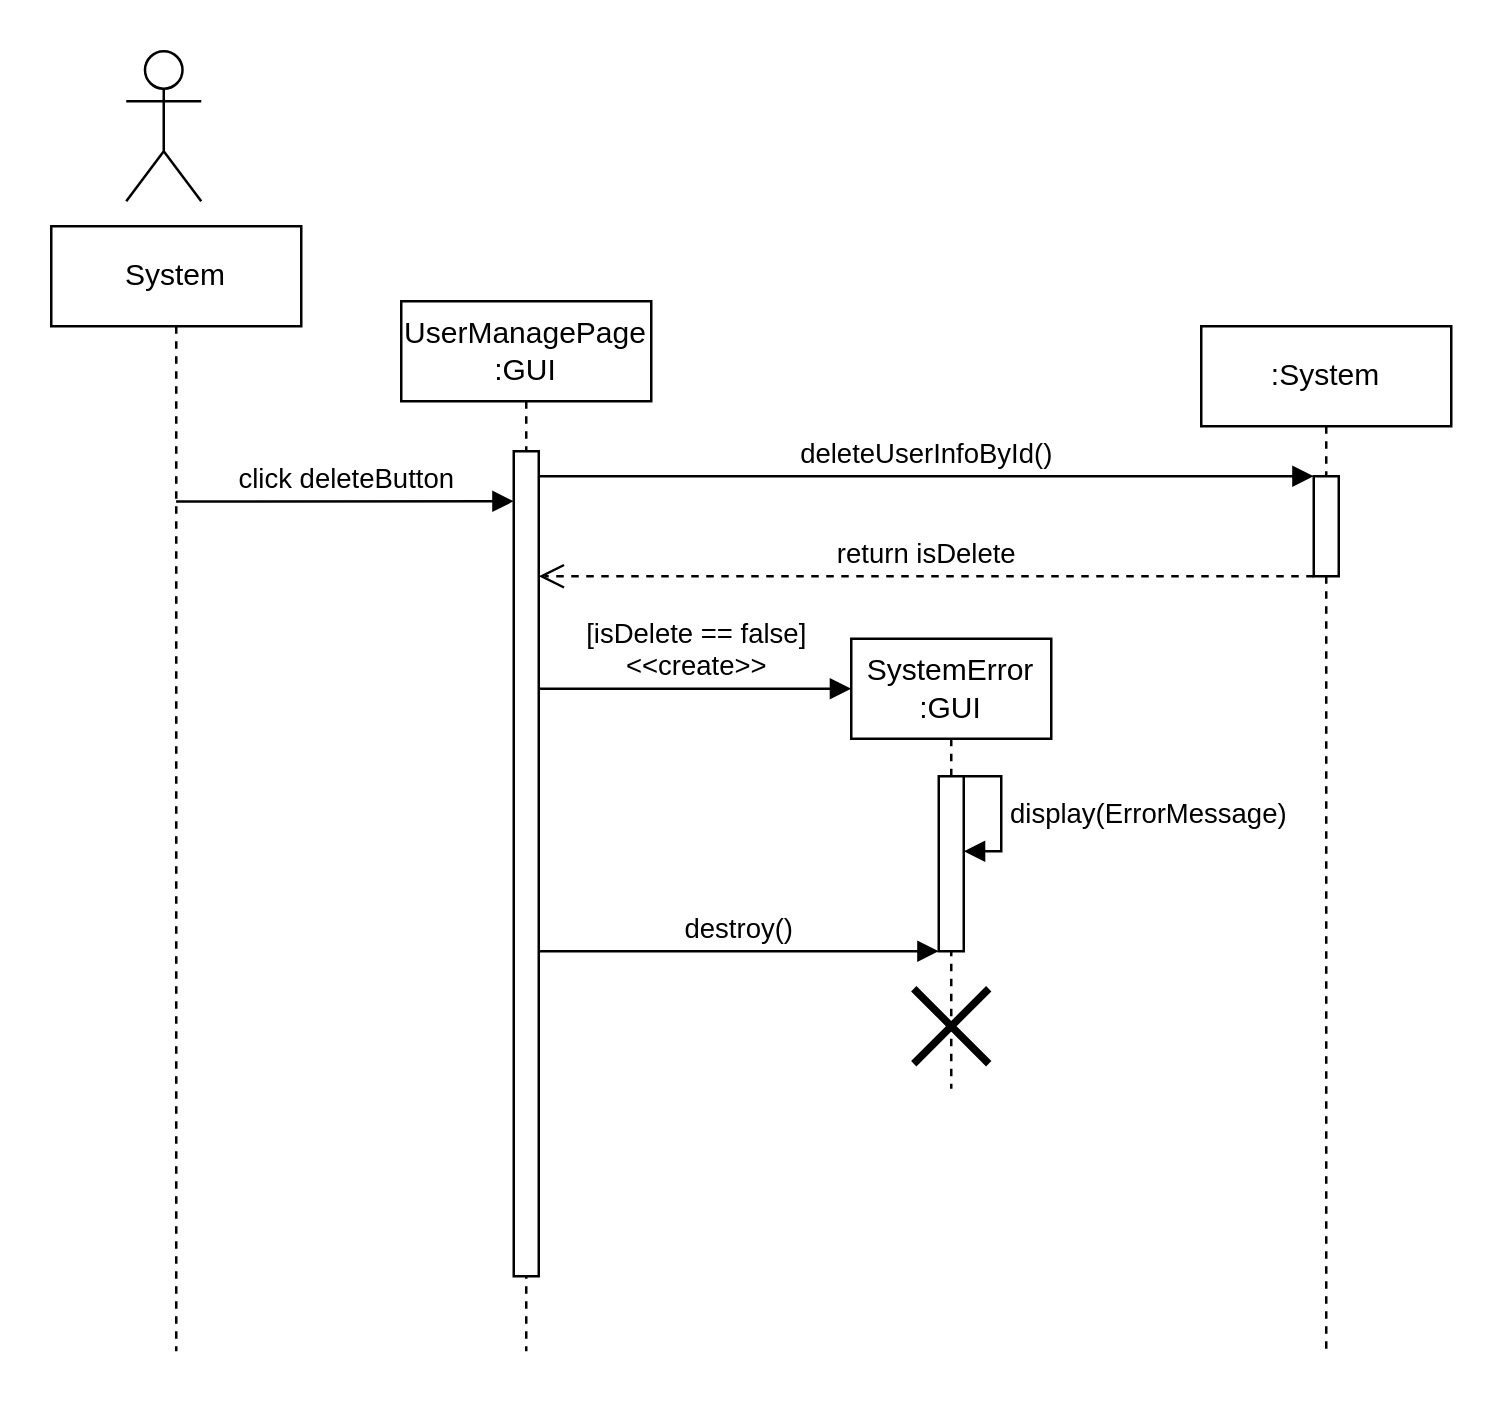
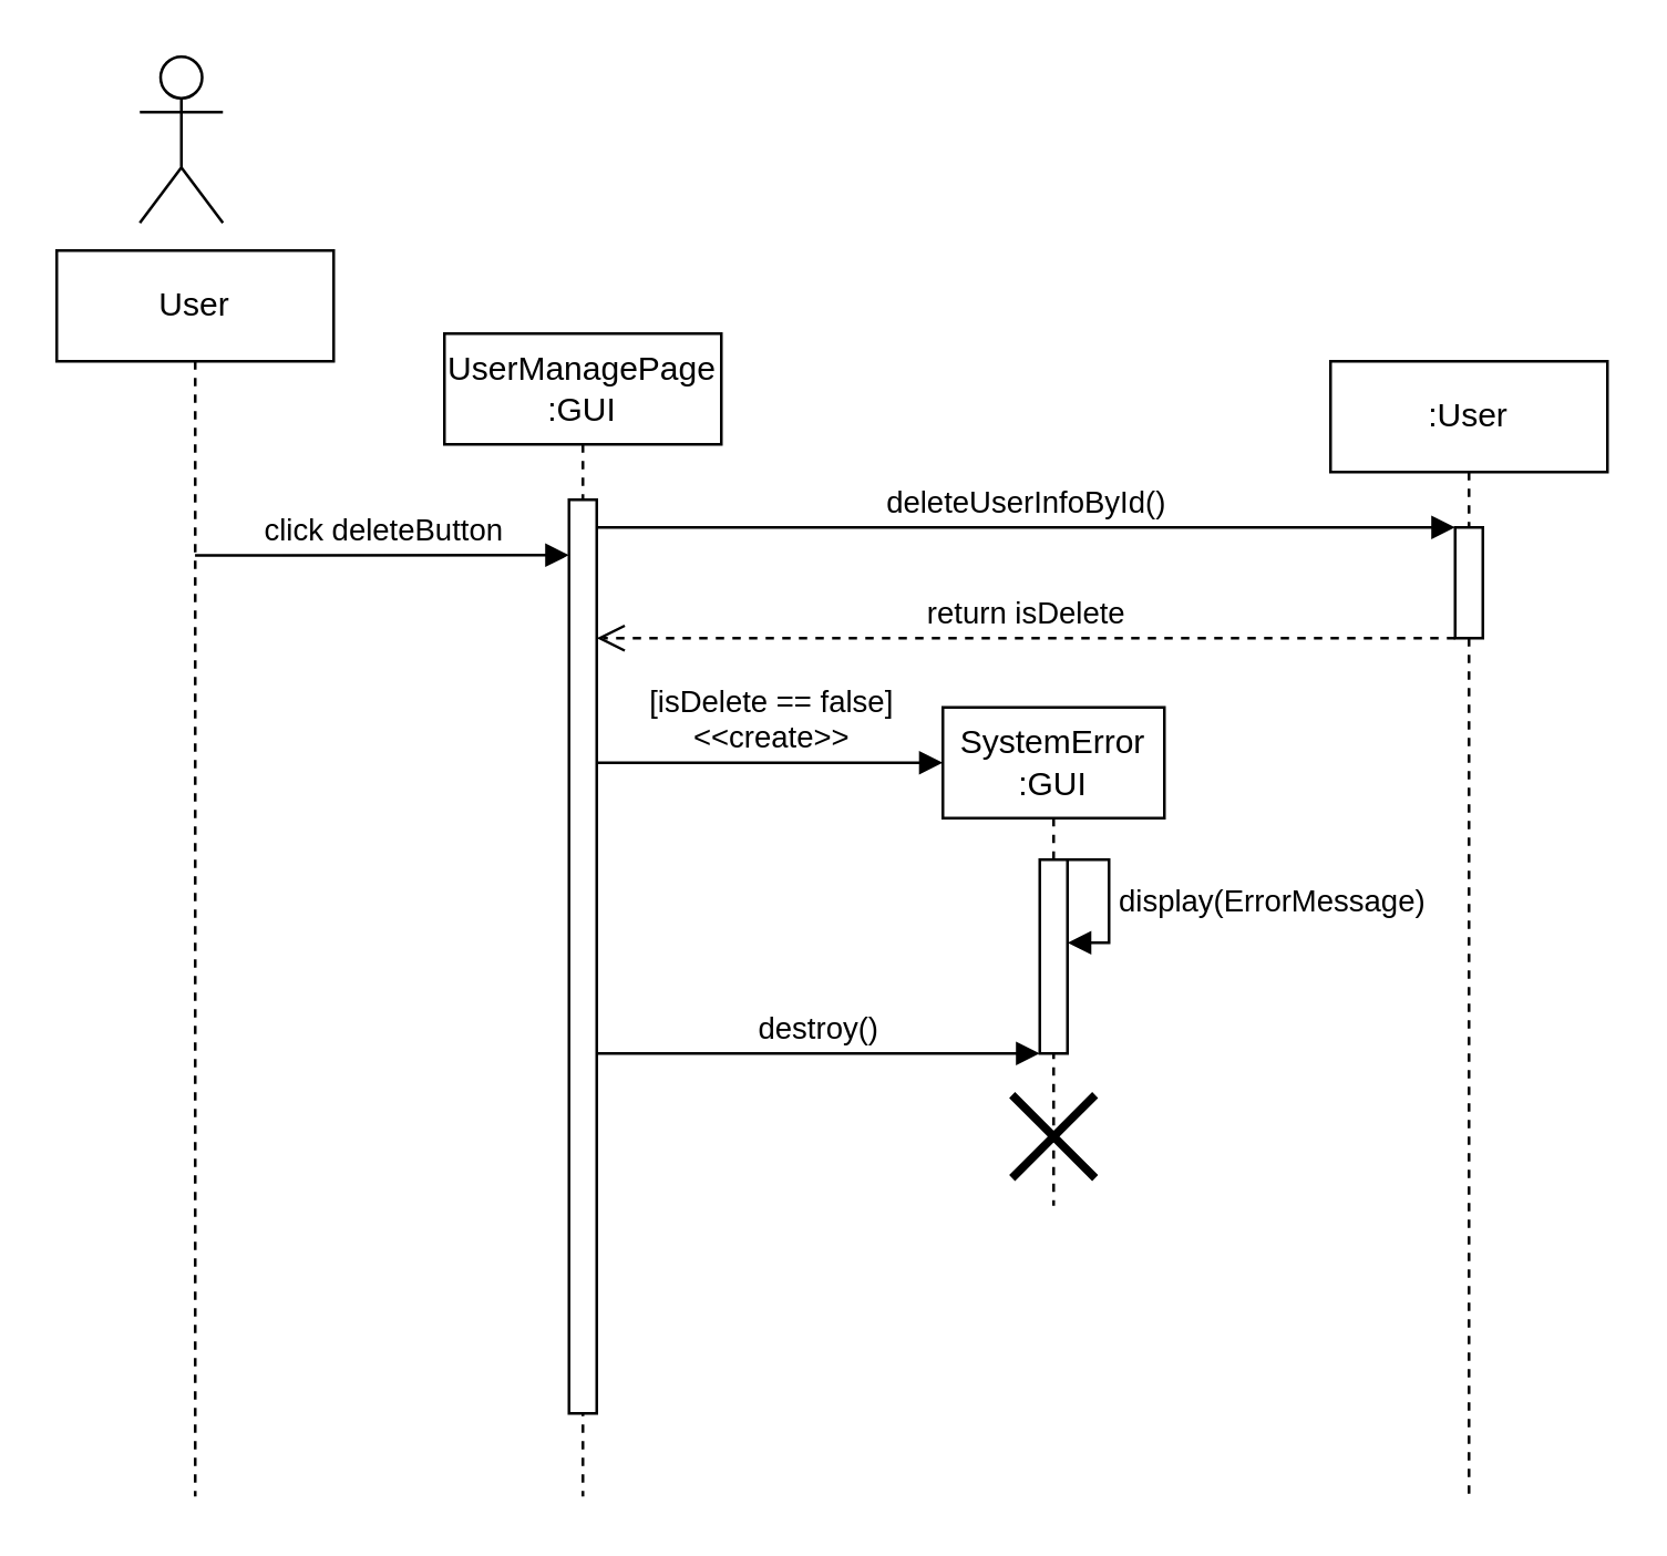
  <mxCell id="0" />
  <mxCell id="1" parent="0" />
  <mxCell id="2" value="" style="shape=umlActor;verticalLabelPosition=bottom;verticalAlign=top;html=1;" vertex="1" parent="1"><mxGeometry x="50" y="20" width="30" height="60" as="geometry" /></mxCell>
- <mxCell id="3" value="System" style="shape=umlLifeline;perimeter=lifelinePerimeter;whiteSpace=wrap;html=1;container=1;dropTarget=0;collapsible=0;recursiveResize=0;outlineConnect=0;portConstraint=eastwest;newEdgeStyle={&quot;edgeStyle&quot;:&quot;elbowEdgeStyle&quot;,&quot;elbow&quot;:&quot;vertical&quot;,&quot;curved&quot;:0,&quot;rounded&quot;:0};" vertex="1" parent="1"><mxGeometry x="20" y="90" width="100" height="450" as="geometry" /></mxCell>
+ <mxCell id="3" value="User" style="shape=umlLifeline;perimeter=lifelinePerimeter;whiteSpace=wrap;html=1;container=1;dropTarget=0;collapsible=0;recursiveResize=0;outlineConnect=0;portConstraint=eastwest;newEdgeStyle={&quot;edgeStyle&quot;:&quot;elbowEdgeStyle&quot;,&quot;elbow&quot;:&quot;vertical&quot;,&quot;curved&quot;:0,&quot;rounded&quot;:0};" vertex="1" parent="1"><mxGeometry x="20" y="90" width="100" height="450" as="geometry" /></mxCell>
  <mxCell id="4" value="UserManagePage&lt;br&gt;:GUI" style="shape=umlLifeline;perimeter=lifelinePerimeter;whiteSpace=wrap;html=1;container=1;dropTarget=0;collapsible=0;recursiveResize=0;outlineConnect=0;portConstraint=eastwest;newEdgeStyle={&quot;edgeStyle&quot;:&quot;elbowEdgeStyle&quot;,&quot;elbow&quot;:&quot;vertical&quot;,&quot;curved&quot;:0,&quot;rounded&quot;:0};" vertex="1" parent="1"><mxGeometry x="160" y="120" width="100" height="420" as="geometry" /></mxCell>
  <mxCell id="5" value="" style="html=1;points=[];perimeter=orthogonalPerimeter;outlineConnect=0;targetShapes=umlLifeline;portConstraint=eastwest;newEdgeStyle={&quot;edgeStyle&quot;:&quot;elbowEdgeStyle&quot;,&quot;elbow&quot;:&quot;vertical&quot;,&quot;curved&quot;:0,&quot;rounded&quot;:0};" vertex="1" parent="4"><mxGeometry x="45" y="60" width="10" height="330" as="geometry" /></mxCell>
  <mxCell id="6" value="click deleteButton" style="html=1;verticalAlign=bottom;endArrow=block;edgeStyle=elbowEdgeStyle;elbow=vertical;curved=0;rounded=0;" edge="1" parent="1"><mxGeometry width="80" relative="1" as="geometry"><mxPoint x="69.929" y="200.136" as="sourcePoint" /><mxPoint x="205" y="200.136" as="targetPoint" /></mxGeometry></mxCell>
- <mxCell id="7" value=":System" style="shape=umlLifeline;perimeter=lifelinePerimeter;whiteSpace=wrap;html=1;container=1;dropTarget=0;collapsible=0;recursiveResize=0;outlineConnect=0;portConstraint=eastwest;newEdgeStyle={&quot;edgeStyle&quot;:&quot;elbowEdgeStyle&quot;,&quot;elbow&quot;:&quot;vertical&quot;,&quot;curved&quot;:0,&quot;rounded&quot;:0};" vertex="1" parent="1"><mxGeometry x="480" y="130" width="100" height="410" as="geometry" /></mxCell>
+ <mxCell id="7" value=":User" style="shape=umlLifeline;perimeter=lifelinePerimeter;whiteSpace=wrap;html=1;container=1;dropTarget=0;collapsible=0;recursiveResize=0;outlineConnect=0;portConstraint=eastwest;newEdgeStyle={&quot;edgeStyle&quot;:&quot;elbowEdgeStyle&quot;,&quot;elbow&quot;:&quot;vertical&quot;,&quot;curved&quot;:0,&quot;rounded&quot;:0};" vertex="1" parent="1"><mxGeometry x="480" y="130" width="100" height="410" as="geometry" /></mxCell>
  <mxCell id="8" value="" style="html=1;points=[];perimeter=orthogonalPerimeter;outlineConnect=0;targetShapes=umlLifeline;portConstraint=eastwest;newEdgeStyle={&quot;edgeStyle&quot;:&quot;elbowEdgeStyle&quot;,&quot;elbow&quot;:&quot;vertical&quot;,&quot;curved&quot;:0,&quot;rounded&quot;:0};" vertex="1" parent="7"><mxGeometry x="45" y="60" width="10" height="40" as="geometry" /></mxCell>
  <mxCell id="9" value="deleteUserInfoById()" style="html=1;verticalAlign=bottom;endArrow=block;edgeStyle=elbowEdgeStyle;elbow=vertical;curved=0;rounded=0;" edge="1" parent="1" source="5" target="8"><mxGeometry width="80" relative="1" as="geometry"><mxPoint x="220" y="200" as="sourcePoint" /><mxPoint x="425" y="200" as="targetPoint" /><Array as="points"><mxPoint x="353" y="190" /></Array></mxGeometry></mxCell>
  <mxCell id="10" value="return isDelete" style="html=1;verticalAlign=bottom;endArrow=open;dashed=1;endSize=8;edgeStyle=elbowEdgeStyle;elbow=vertical;curved=0;rounded=0;" edge="1" parent="1" source="8" target="5"><mxGeometry relative="1" as="geometry"><mxPoint x="475" y="230" as="sourcePoint" /><mxPoint x="270" y="230" as="targetPoint" /><Array as="points"><mxPoint x="350" y="230" /></Array></mxGeometry></mxCell>
  <mxCell id="11" value="SystemError&lt;br&gt;:GUI" style="shape=umlLifeline;perimeter=lifelinePerimeter;whiteSpace=wrap;html=1;container=1;dropTarget=0;collapsible=0;recursiveResize=0;outlineConnect=0;portConstraint=eastwest;newEdgeStyle={&quot;edgeStyle&quot;:&quot;elbowEdgeStyle&quot;,&quot;elbow&quot;:&quot;vertical&quot;,&quot;curved&quot;:0,&quot;rounded&quot;:0};" vertex="1" parent="1"><mxGeometry x="340" y="255" width="80" height="180" as="geometry" /></mxCell>
  <mxCell id="12" value="" style="html=1;points=[];perimeter=orthogonalPerimeter;outlineConnect=0;targetShapes=umlLifeline;portConstraint=eastwest;newEdgeStyle={&quot;edgeStyle&quot;:&quot;elbowEdgeStyle&quot;,&quot;elbow&quot;:&quot;vertical&quot;,&quot;curved&quot;:0,&quot;rounded&quot;:0};" vertex="1" parent="11"><mxGeometry x="35" y="55" width="10" height="70" as="geometry" /></mxCell>
  <mxCell id="13" value="" style="shape=umlDestroy;whiteSpace=wrap;html=1;strokeWidth=3;targetShapes=umlLifeline;" vertex="1" parent="11"><mxGeometry x="25" y="140" width="30" height="30" as="geometry" /></mxCell>
  <mxCell id="14" value="display(ErrorMessage)" style="html=1;align=left;spacingLeft=2;endArrow=block;rounded=0;edgeStyle=orthogonalEdgeStyle;curved=0;rounded=0;" edge="1" target="12" parent="11" source="12"><mxGeometry relative="1" as="geometry"><mxPoint x="49" y="55" as="sourcePoint" /><Array as="points"><mxPoint x="60" y="55" /><mxPoint x="60" y="85" /></Array><mxPoint x="54" y="85.0" as="targetPoint" /></mxGeometry></mxCell>
  <mxCell id="15" value="[isDelete == false]&lt;br&gt;&amp;lt;&amp;lt;create&amp;gt;&amp;gt;" style="html=1;verticalAlign=bottom;endArrow=block;edgeStyle=elbowEdgeStyle;elbow=vertical;curved=0;rounded=0;entryX=0;entryY=0.111;entryDx=0;entryDy=0;entryPerimeter=0;" edge="1" parent="1" source="5" target="11"><mxGeometry width="80" relative="1" as="geometry"><mxPoint x="220" y="270" as="sourcePoint" /><mxPoint x="310" y="275" as="targetPoint" /></mxGeometry></mxCell>
  <mxCell id="16" value="destroy()" style="html=1;verticalAlign=bottom;endArrow=block;edgeStyle=elbowEdgeStyle;elbow=horizontal;curved=0;rounded=0;" edge="1" parent="1" source="5" target="12"><mxGeometry width="80" relative="1" as="geometry"><mxPoint x="230" y="370" as="sourcePoint" /><mxPoint x="365" y="370.035" as="targetPoint" /><Array as="points"><mxPoint x="300" y="380" /></Array></mxGeometry></mxCell>
